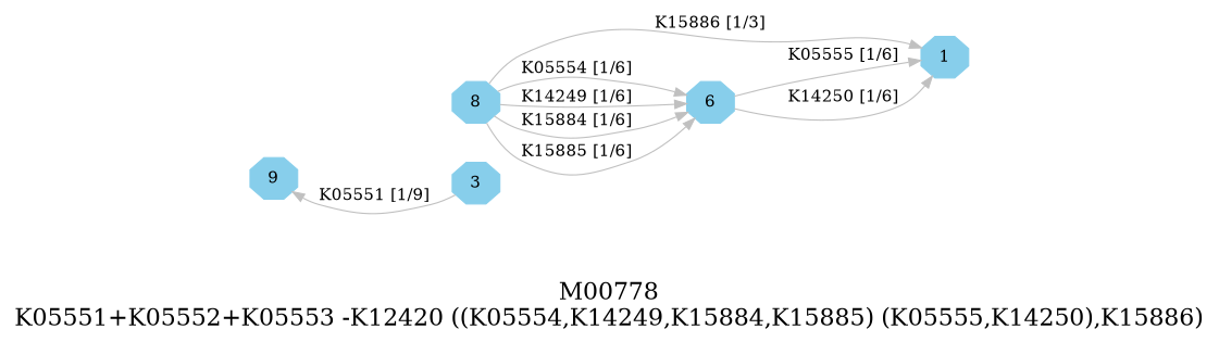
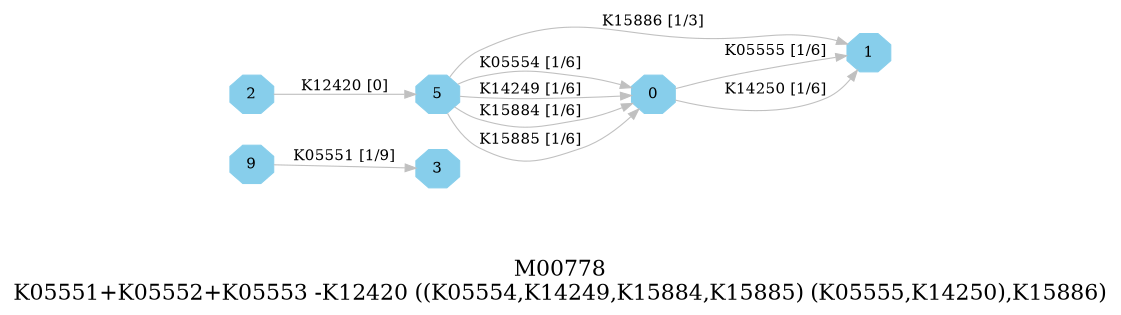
  digraph {
    fontsize=20
    label="M00778\nK05551+K05552+K05553 -K12420 ((K05554,K14249,K15884,K15885) (K05555,K14250),K15886)"
    rankdir=LR
    node [color=skyblue shape=octagon style=filled]
    edge [color=grey]
    n1 [height=.3 label=9 width=.3]
    1 [height=.3 width=.3]
+   2 [height=.3 width=.3]
    3 [height=.3 width=.3]
-   5 [height=.3 width=.3 label=8]
-   6 [height=.3 width=.3]
+   5 [height=.3 width=.3]
+   6 [height=.3 width=.3 label=0]
    subgraph sub_1 {
      n1
      1
+     2
      3
      5
      6
    }
-   3 -> n1 [label="K05551 [1/9]"]
+   n1 -> 3 [label="K05551 [1/9]"]
+   2 -> 5 [label="K12420 [0]"]
    5 -> 1 [label="K15886 [1/3]"]
    5 -> 6 [label="K05554 [1/6]"]
    5 -> 6 [label="K14249 [1/6]"]
    5 -> 6 [label="K15884 [1/6]"]
    5 -> 6 [label="K15885 [1/6]"]
    6 -> 1 [label="K05555 [1/6]"]
    6 -> 1 [label="K14250 [1/6]"]
  }
